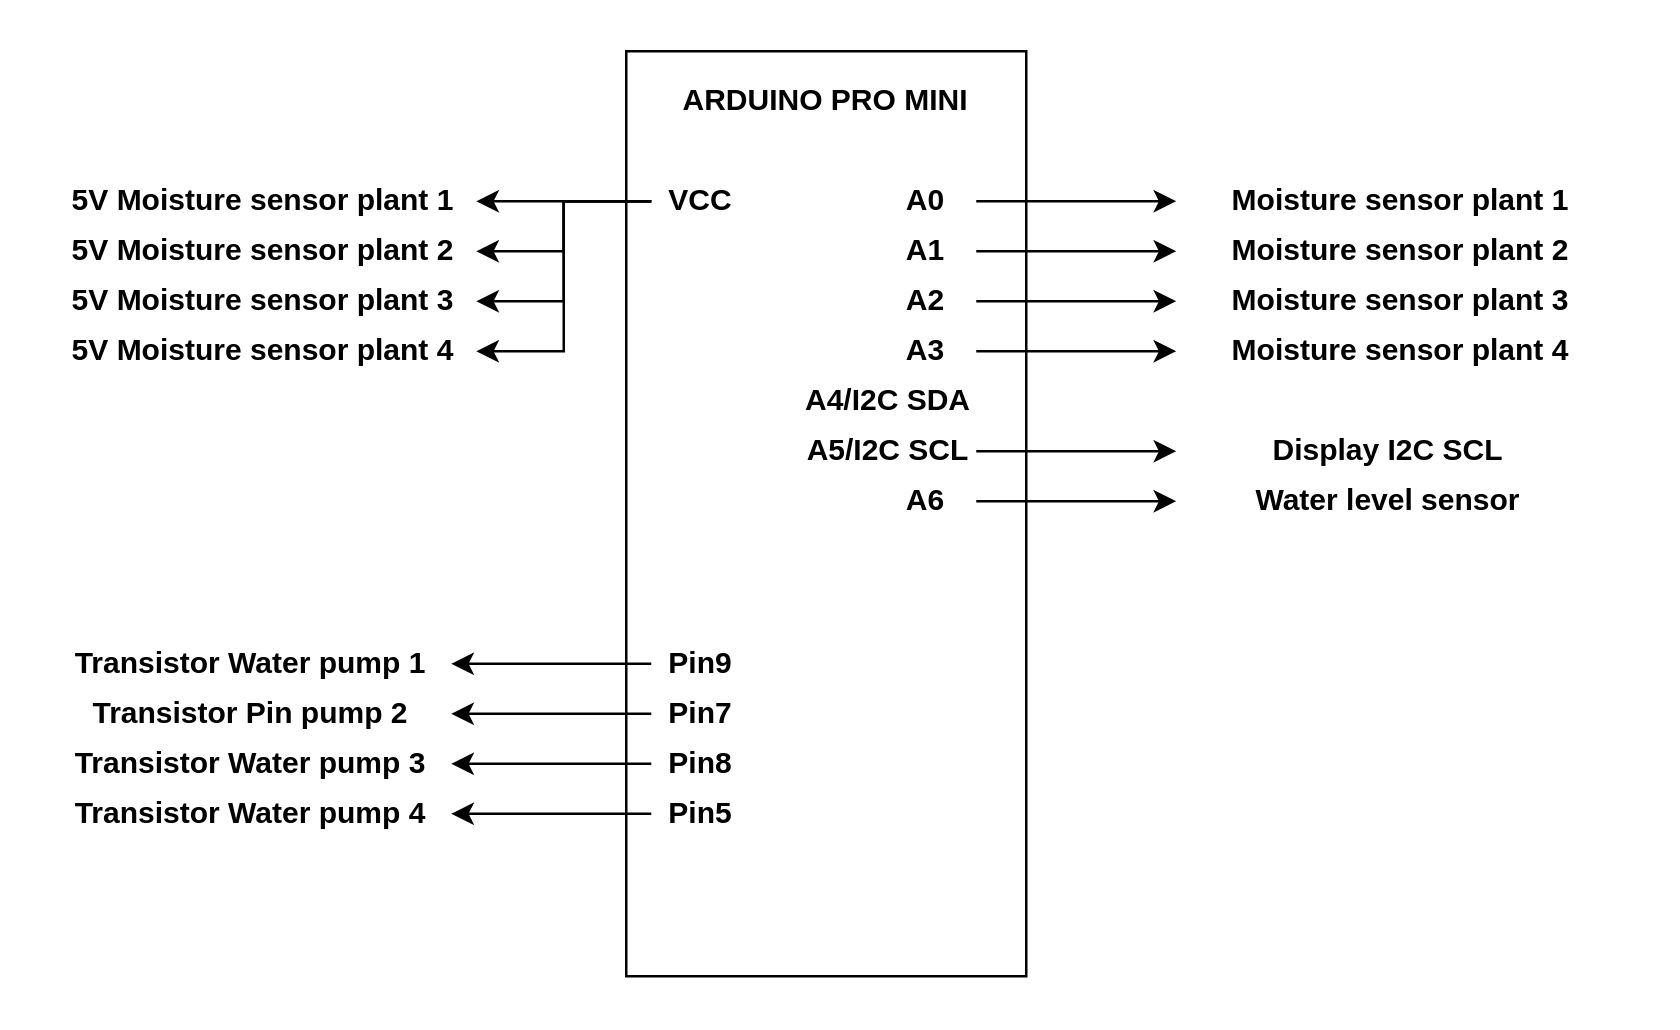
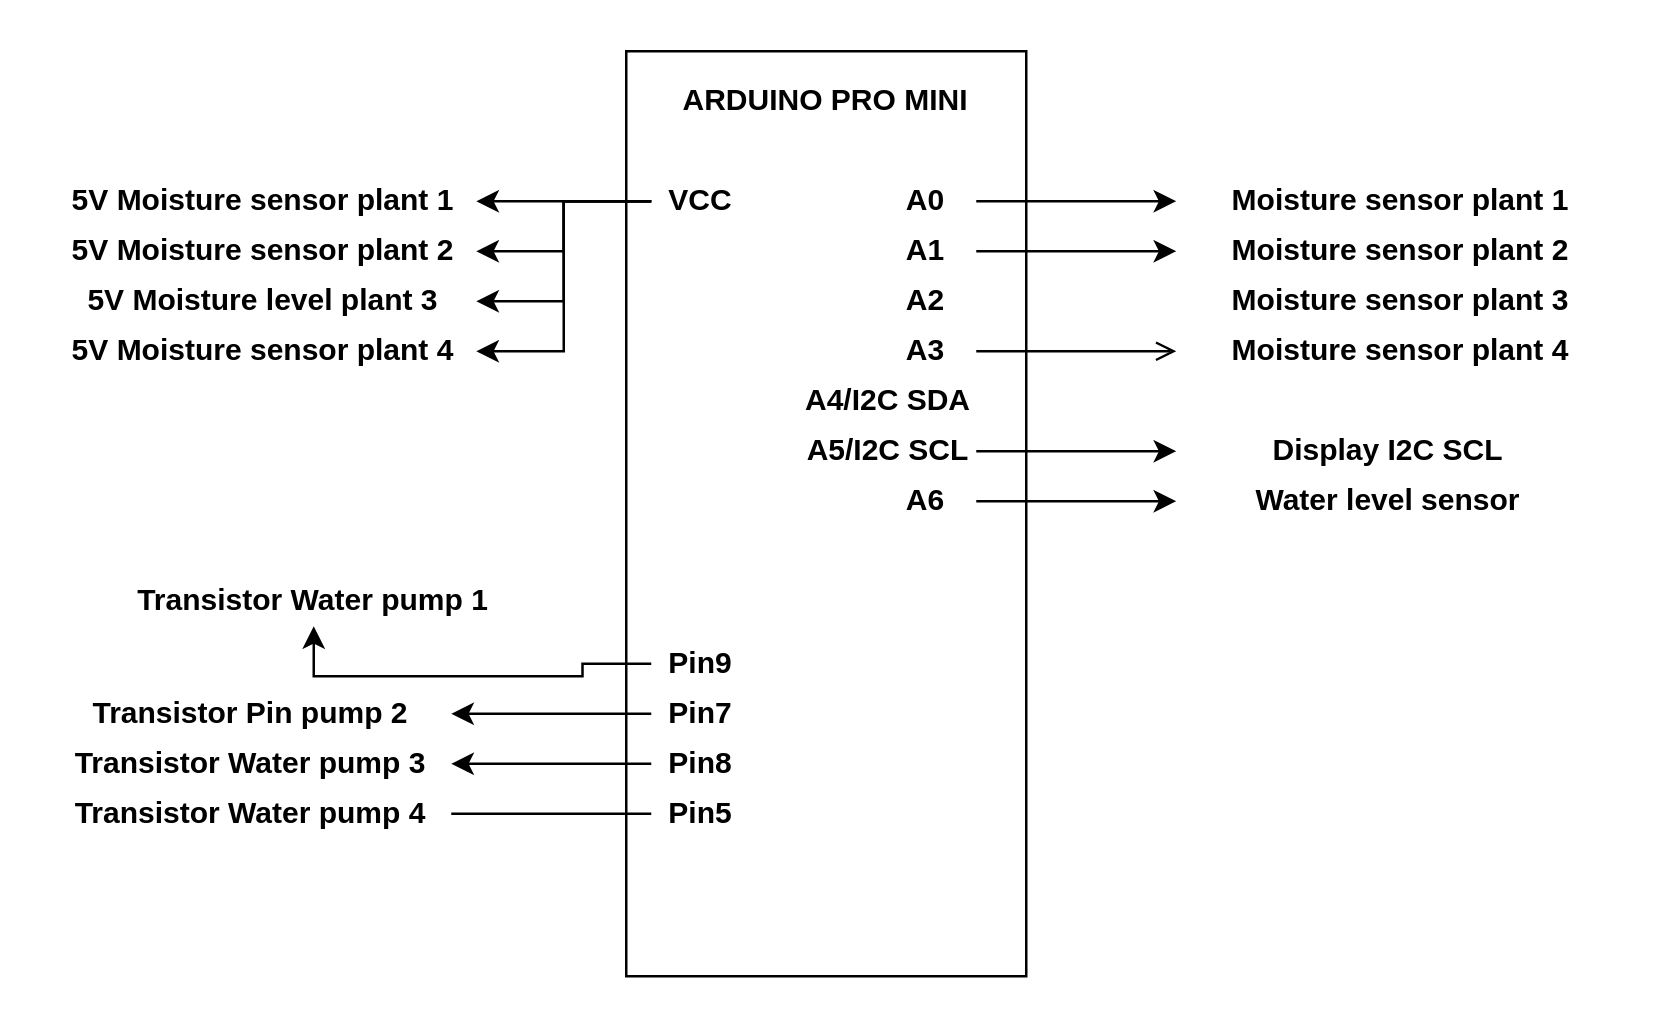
  <mxCell id="0" />
  <mxCell id="1" parent="0" />
  <mxCell id="2" value="" style="rounded=0;whiteSpace=wrap;html=1;" vertex="1" parent="1"><mxGeometry x="250" y="20" width="160" height="370" as="geometry" /></mxCell>
  <mxCell id="3" value="&lt;b&gt;ARDUINO PRO MINI&lt;/b&gt;" style="text;html=1;strokeColor=none;fillColor=none;align=center;verticalAlign=middle;whiteSpace=wrap;rounded=0;" vertex="1" parent="1"><mxGeometry x="260" y="30" width="140" height="20" as="geometry" /></mxCell>
  <mxCell id="4" value="" style="edgeStyle=orthogonalEdgeStyle;rounded=0;orthogonalLoop=1;jettySize=auto;html=1;" edge="1" parent="1" source="5" target="6"><mxGeometry relative="1" as="geometry" /></mxCell>
  <mxCell id="5" value="&lt;b&gt;A0&lt;/b&gt;" style="text;html=1;strokeColor=none;fillColor=none;align=center;verticalAlign=middle;whiteSpace=wrap;rounded=0;" vertex="1" parent="1"><mxGeometry x="350" y="70" width="40" height="20" as="geometry" /></mxCell>
  <mxCell id="6" value="&lt;b&gt;Moisture sensor plant 1&lt;/b&gt;" style="text;html=1;strokeColor=none;fillColor=none;align=center;verticalAlign=middle;whiteSpace=wrap;rounded=0;" vertex="1" parent="1"><mxGeometry x="470" y="70" width="180" height="20" as="geometry" /></mxCell>
  <mxCell id="7" value="" style="edgeStyle=orthogonalEdgeStyle;rounded=0;orthogonalLoop=1;jettySize=auto;html=1;" edge="1" parent="1" source="8" target="9"><mxGeometry relative="1" as="geometry" /></mxCell>
  <mxCell id="8" value="&lt;b&gt;A1&lt;/b&gt;" style="text;html=1;strokeColor=none;fillColor=none;align=center;verticalAlign=middle;whiteSpace=wrap;rounded=0;" vertex="1" parent="1"><mxGeometry x="350" y="90" width="40" height="20" as="geometry" /></mxCell>
  <mxCell id="9" value="&lt;b&gt;Moisture sensor plant 2&lt;/b&gt;" style="text;html=1;strokeColor=none;fillColor=none;align=center;verticalAlign=middle;whiteSpace=wrap;rounded=0;" vertex="1" parent="1"><mxGeometry x="470" y="90" width="180" height="20" as="geometry" /></mxCell>
- <mxCell id="10" value="" style="edgeStyle=orthogonalEdgeStyle;rounded=0;orthogonalLoop=1;jettySize=auto;html=1;" edge="1" parent="1" source="11" target="12"><mxGeometry relative="1" as="geometry" /></mxCell>
  <mxCell id="11" value="&lt;b&gt;A2&lt;/b&gt;" style="text;html=1;strokeColor=none;fillColor=none;align=center;verticalAlign=middle;whiteSpace=wrap;rounded=0;" vertex="1" parent="1"><mxGeometry x="350" y="110" width="40" height="20" as="geometry" /></mxCell>
  <mxCell id="12" value="&lt;b&gt;Moisture sensor plant 3&lt;/b&gt;" style="text;html=1;strokeColor=none;fillColor=none;align=center;verticalAlign=middle;whiteSpace=wrap;rounded=0;" vertex="1" parent="1"><mxGeometry x="470" y="110" width="180" height="20" as="geometry" /></mxCell>
- <mxCell id="13" value="" style="edgeStyle=orthogonalEdgeStyle;rounded=0;orthogonalLoop=1;jettySize=auto;html=1;" edge="1" parent="1" source="14" target="15"><mxGeometry relative="1" as="geometry" /></mxCell>
+ <mxCell id="13" value="" style="edgeStyle=orthogonalEdgeStyle;rounded=0;orthogonalLoop=1;jettySize=auto;html=1;endArrow=open;" edge="1" parent="1" source="14" target="15"><mxGeometry relative="1" as="geometry" /></mxCell>
  <mxCell id="14" value="&lt;b&gt;A3&lt;/b&gt;" style="text;html=1;strokeColor=none;fillColor=none;align=center;verticalAlign=middle;whiteSpace=wrap;rounded=0;" vertex="1" parent="1"><mxGeometry x="350" y="130" width="40" height="20" as="geometry" /></mxCell>
  <mxCell id="15" value="&lt;b&gt;Moisture sensor plant 4&lt;/b&gt;" style="text;html=1;strokeColor=none;fillColor=none;align=center;verticalAlign=middle;whiteSpace=wrap;rounded=0;" vertex="1" parent="1"><mxGeometry x="470" y="130" width="180" height="20" as="geometry" /></mxCell>
  <mxCell id="16" value="&lt;b&gt;A4/I2C SDA&lt;/b&gt;" style="text;html=1;strokeColor=none;fillColor=none;align=center;verticalAlign=middle;whiteSpace=wrap;rounded=0;" vertex="1" parent="1"><mxGeometry x="320" y="150" width="70" height="20" as="geometry" /></mxCell>
  <mxCell id="17" value="" style="edgeStyle=orthogonalEdgeStyle;rounded=0;orthogonalLoop=1;jettySize=auto;html=1;" edge="1" parent="1" source="18" target="19"><mxGeometry relative="1" as="geometry" /></mxCell>
  <mxCell id="18" value="&lt;b&gt;A5/I2C SCL&lt;br&gt;&lt;/b&gt;" style="text;html=1;strokeColor=none;fillColor=none;align=center;verticalAlign=middle;whiteSpace=wrap;rounded=0;" vertex="1" parent="1"><mxGeometry x="320" y="170" width="70" height="20" as="geometry" /></mxCell>
  <mxCell id="19" value="&lt;b&gt;Display I2C SCL&lt;br&gt;&lt;/b&gt;" style="text;html=1;strokeColor=none;fillColor=none;align=center;verticalAlign=middle;whiteSpace=wrap;rounded=0;" vertex="1" parent="1"><mxGeometry x="470" y="170" width="170" height="20" as="geometry" /></mxCell>
  <mxCell id="20" value="" style="edgeStyle=orthogonalEdgeStyle;rounded=0;orthogonalLoop=1;jettySize=auto;html=1;" edge="1" parent="1" source="21" target="22"><mxGeometry relative="1" as="geometry" /></mxCell>
  <mxCell id="21" value="&lt;b&gt;Pin9&lt;br&gt;&lt;/b&gt;" style="text;html=1;strokeColor=none;fillColor=none;align=center;verticalAlign=middle;whiteSpace=wrap;rounded=0;" vertex="1" parent="1"><mxGeometry x="260" y="255" width="40" height="20" as="geometry" /></mxCell>
- <mxCell id="22" value="&lt;b&gt;Transistor Water pump 1&lt;br&gt;&lt;/b&gt;" style="text;html=1;strokeColor=none;fillColor=none;align=center;verticalAlign=middle;whiteSpace=wrap;rounded=0;" vertex="1" parent="1"><mxGeometry x="20" y="255" width="160" height="20" as="geometry" /></mxCell>
+ <mxCell id="22" value="&lt;b&gt;Transistor Water pump 1&lt;br&gt;&lt;/b&gt;" style="text;html=1;strokeColor=none;fillColor=none;align=center;verticalAlign=middle;whiteSpace=wrap;rounded=0;" vertex="1" parent="1"><mxGeometry x="45" y="230" width="160" height="20" as="geometry" /></mxCell>
  <mxCell id="23" value="" style="edgeStyle=orthogonalEdgeStyle;rounded=0;orthogonalLoop=1;jettySize=auto;html=1;" edge="1" parent="1" source="24" target="25"><mxGeometry relative="1" as="geometry" /></mxCell>
  <mxCell id="24" value="&lt;b&gt;Pin7&lt;br&gt;&lt;/b&gt;" style="text;html=1;strokeColor=none;fillColor=none;align=center;verticalAlign=middle;whiteSpace=wrap;rounded=0;" vertex="1" parent="1"><mxGeometry x="260" y="275" width="40" height="20" as="geometry" /></mxCell>
  <mxCell id="25" value="&lt;b&gt;Transistor Pin pump 2&lt;/b&gt;&lt;b&gt;&lt;br&gt;&lt;/b&gt;" style="text;html=1;strokeColor=none;fillColor=none;align=center;verticalAlign=middle;whiteSpace=wrap;rounded=0;" vertex="1" parent="1"><mxGeometry x="20" y="275" width="160" height="20" as="geometry" /></mxCell>
  <mxCell id="26" value="" style="edgeStyle=orthogonalEdgeStyle;rounded=0;orthogonalLoop=1;jettySize=auto;html=1;" edge="1" parent="1" source="27" target="28"><mxGeometry relative="1" as="geometry" /></mxCell>
  <mxCell id="27" value="&lt;b&gt;Pin8&lt;br&gt;&lt;/b&gt;" style="text;html=1;strokeColor=none;fillColor=none;align=center;verticalAlign=middle;whiteSpace=wrap;rounded=0;" vertex="1" parent="1"><mxGeometry x="260" y="295" width="40" height="20" as="geometry" /></mxCell>
  <mxCell id="28" value="&lt;b&gt;Transistor Water pump 3&lt;/b&gt;&lt;b&gt;&lt;br&gt;&lt;/b&gt;" style="text;html=1;strokeColor=none;fillColor=none;align=center;verticalAlign=middle;whiteSpace=wrap;rounded=0;" vertex="1" parent="1"><mxGeometry x="20" y="295" width="160" height="20" as="geometry" /></mxCell>
- <mxCell id="29" value="" style="edgeStyle=orthogonalEdgeStyle;rounded=0;orthogonalLoop=1;jettySize=auto;html=1;" edge="1" parent="1" source="30" target="31"><mxGeometry relative="1" as="geometry" /></mxCell>
+ <mxCell id="29" value="" style="edgeStyle=orthogonalEdgeStyle;rounded=0;orthogonalLoop=1;jettySize=auto;html=1;endArrow=none;" edge="1" parent="1" source="30" target="31"><mxGeometry relative="1" as="geometry" /></mxCell>
  <mxCell id="30" value="&lt;b&gt;Pin5&lt;br&gt;&lt;/b&gt;" style="text;html=1;strokeColor=none;fillColor=none;align=center;verticalAlign=middle;whiteSpace=wrap;rounded=0;" vertex="1" parent="1"><mxGeometry x="260" y="315" width="40" height="20" as="geometry" /></mxCell>
  <mxCell id="31" value="&lt;b&gt;Transistor Water pump 4&lt;/b&gt;&lt;b&gt;&lt;br&gt;&lt;/b&gt;" style="text;html=1;strokeColor=none;fillColor=none;align=center;verticalAlign=middle;whiteSpace=wrap;rounded=0;" vertex="1" parent="1"><mxGeometry x="20" y="315" width="160" height="20" as="geometry" /></mxCell>
  <mxCell id="32" value="" style="edgeStyle=orthogonalEdgeStyle;rounded=0;orthogonalLoop=1;jettySize=auto;html=1;" edge="1" parent="1" source="33" target="34"><mxGeometry relative="1" as="geometry" /></mxCell>
  <mxCell id="33" value="&lt;b&gt;A6&lt;br&gt;&lt;/b&gt;" style="text;html=1;strokeColor=none;fillColor=none;align=center;verticalAlign=middle;whiteSpace=wrap;rounded=0;" vertex="1" parent="1"><mxGeometry x="350" y="190" width="40" height="20" as="geometry" /></mxCell>
  <mxCell id="34" value="&lt;b&gt;Water level sensor&lt;br&gt;&lt;/b&gt;" style="text;html=1;strokeColor=none;fillColor=none;align=center;verticalAlign=middle;whiteSpace=wrap;rounded=0;" vertex="1" parent="1"><mxGeometry x="470" y="190" width="170" height="20" as="geometry" /></mxCell>
  <mxCell id="35" value="" style="edgeStyle=orthogonalEdgeStyle;rounded=0;orthogonalLoop=1;jettySize=auto;html=1;" edge="1" parent="1" source="39" target="40"><mxGeometry relative="1" as="geometry" /></mxCell>
  <mxCell id="36" style="edgeStyle=orthogonalEdgeStyle;rounded=0;orthogonalLoop=1;jettySize=auto;html=1;exitX=0;exitY=0.5;exitDx=0;exitDy=0;entryX=1;entryY=0.5;entryDx=0;entryDy=0;" edge="1" parent="1" source="39" target="41"><mxGeometry relative="1" as="geometry" /></mxCell>
  <mxCell id="37" style="edgeStyle=orthogonalEdgeStyle;rounded=0;orthogonalLoop=1;jettySize=auto;html=1;exitX=0;exitY=0.5;exitDx=0;exitDy=0;entryX=1;entryY=0.5;entryDx=0;entryDy=0;" edge="1" parent="1" source="39" target="42"><mxGeometry relative="1" as="geometry" /></mxCell>
  <mxCell id="38" style="edgeStyle=orthogonalEdgeStyle;rounded=0;orthogonalLoop=1;jettySize=auto;html=1;exitX=0;exitY=0.5;exitDx=0;exitDy=0;entryX=1;entryY=0.5;entryDx=0;entryDy=0;" edge="1" parent="1" source="39" target="43"><mxGeometry relative="1" as="geometry" /></mxCell>
  <mxCell id="39" value="&lt;b&gt;VCC&lt;/b&gt;" style="text;html=1;strokeColor=none;fillColor=none;align=center;verticalAlign=middle;whiteSpace=wrap;rounded=0;" vertex="1" parent="1"><mxGeometry x="260" y="70" width="40" height="20" as="geometry" /></mxCell>
  <mxCell id="40" value="&lt;b&gt;5V Moisture sensor plant 1&lt;/b&gt;" style="text;html=1;strokeColor=none;fillColor=none;align=center;verticalAlign=middle;whiteSpace=wrap;rounded=0;" vertex="1" parent="1"><mxGeometry x="20" y="70" width="170" height="20" as="geometry" /></mxCell>
  <mxCell id="41" value="&lt;b&gt;5V Moisture sensor plant 2&lt;/b&gt;" style="text;html=1;strokeColor=none;fillColor=none;align=center;verticalAlign=middle;whiteSpace=wrap;rounded=0;" vertex="1" parent="1"><mxGeometry x="20" y="90" width="170" height="20" as="geometry" /></mxCell>
- <mxCell id="42" value="&lt;b&gt;5V Moisture sensor plant 3&lt;/b&gt;" style="text;html=1;strokeColor=none;fillColor=none;align=center;verticalAlign=middle;whiteSpace=wrap;rounded=0;" vertex="1" parent="1"><mxGeometry x="20" y="110" width="170" height="20" as="geometry" /></mxCell>
+ <mxCell id="42" value="&lt;b&gt;5V Moisture level plant 3&lt;/b&gt;" style="text;html=1;strokeColor=none;fillColor=none;align=center;verticalAlign=middle;whiteSpace=wrap;rounded=0;" vertex="1" parent="1"><mxGeometry x="20" y="110" width="170" height="20" as="geometry" /></mxCell>
  <mxCell id="43" value="&lt;b&gt;5V Moisture sensor plant 4&lt;/b&gt;" style="text;html=1;strokeColor=none;fillColor=none;align=center;verticalAlign=middle;whiteSpace=wrap;rounded=0;" vertex="1" parent="1"><mxGeometry x="20" y="130" width="170" height="20" as="geometry" /></mxCell>
